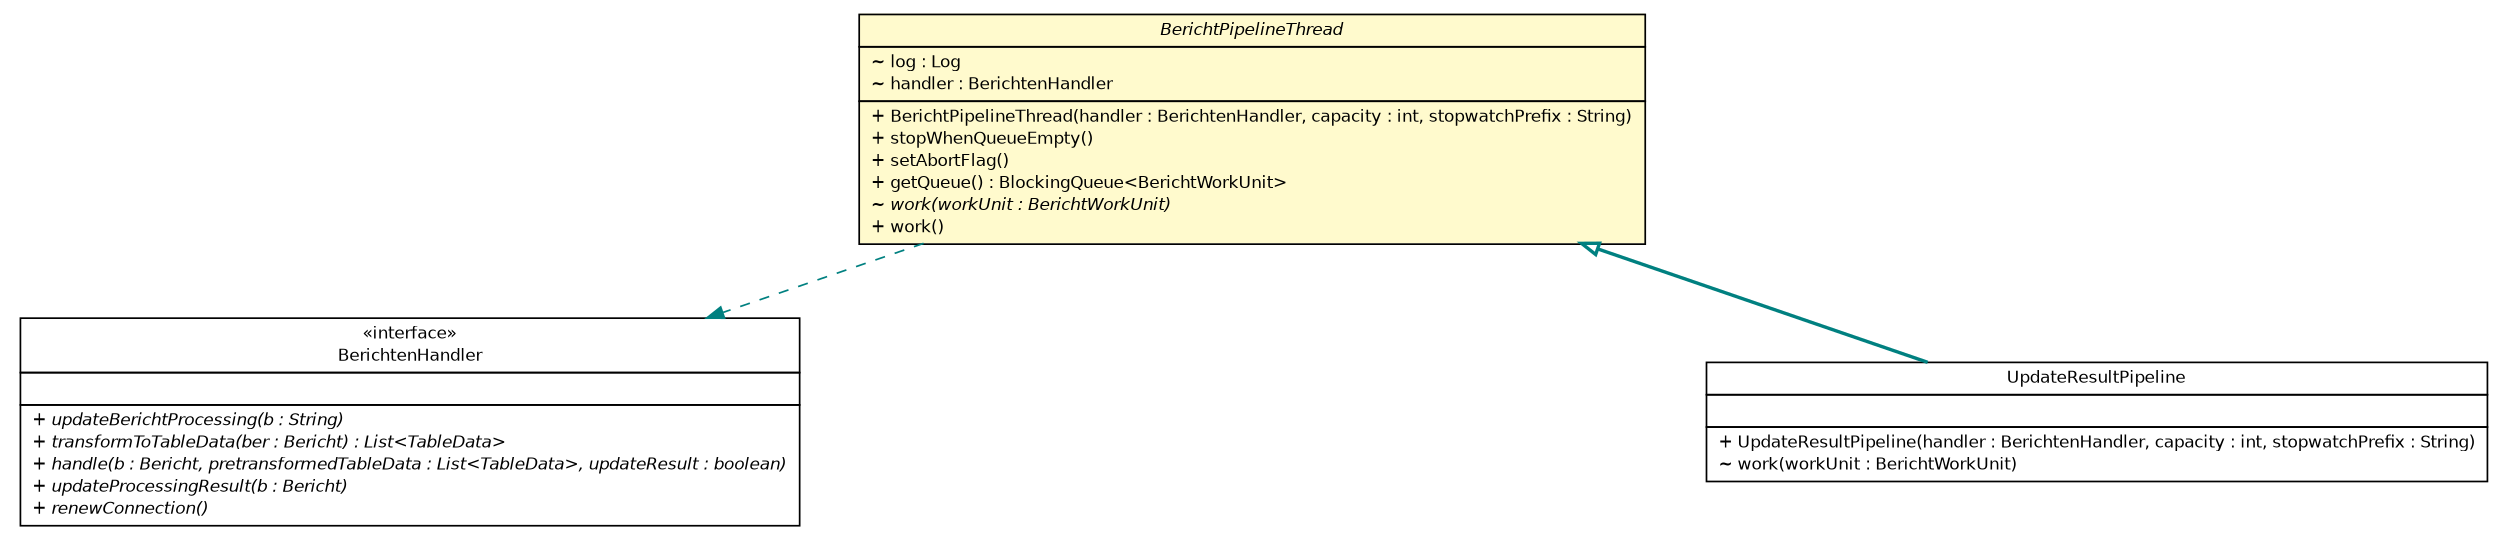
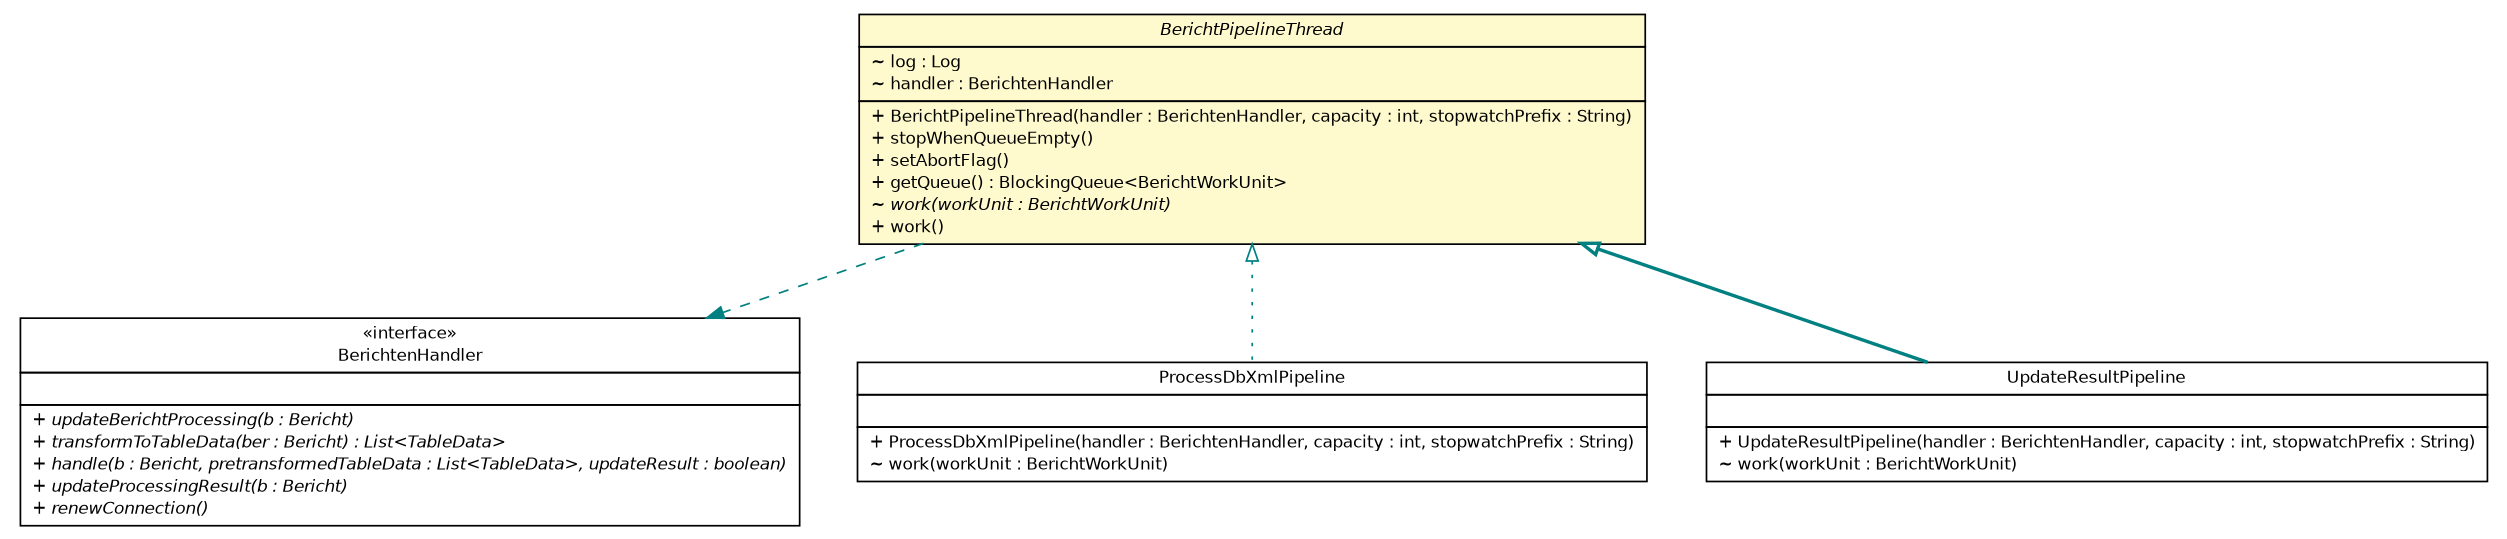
  digraph {
    nodesep=0.25
    ranksep=0.5
    node [fontcolor=black fontname=Helvetica fontsize=10.0 shape=plaintext]
    edge [color=teal fontname=Helvetica fontsize=10 headport=p labelfontname=Helvetica labelfontsize=10 tailport=p arrowtail=empty dir=back]
-   n1 [label=<<table title="nl.b3p.brmo.loader.BerichtenHandler" border="0" cellborder="1" cellspacing="0" cellpadding="2" port="p" href="../BerichtenHandler.html"> 		<tr><td><table border="0" cellspacing="0" cellpadding="1"> <tr><td align="center" balign="center"> &#171;interface&#187; </td></tr> <tr><td align="center" balign="center"> BerichtenHandler </td></tr> 		</table></td></tr> 		<tr><td><table border="0" cellspacing="0" cellpadding="1"> <tr><td align="left" balign="left">  </td></tr> 		</table></td></tr> 		<tr><td><table border="0" cellspacing="0" cellpadding="1"> <tr><td align="left" balign="left"><font face="Helvetica-Oblique" point-size="10.0"> + updateBerichtProcessing(b : String) </font></td></tr> <tr><td align="left" balign="left"><font face="Helvetica-Oblique" point-size="10.0"> + transformToTableData(ber : Bericht) : List&lt;TableData&gt; </font></td></tr> <tr><td align="left" balign="left"><font face="Helvetica-Oblique" point-size="10.0"> + handle(b : Bericht, pretransformedTableData : List&lt;TableData&gt;, updateResult : boolean) </font></td></tr> <tr><td align="left" balign="left"><font face="Helvetica-Oblique" point-size="10.0"> + updateProcessingResult(b : Bericht) </font></td></tr> <tr><td align="left" balign="left"><font face="Helvetica-Oblique" point-size="10.0"> + renewConnection() </font></td></tr> 		</table></td></tr> 		</table>>]
+   n1 [label=<<table title="nl.b3p.brmo.loader.BerichtenHandler" border="0" cellborder="1" cellspacing="0" cellpadding="2" port="p" href="../BerichtenHandler.html"> 		<tr><td><table border="0" cellspacing="0" cellpadding="1"> <tr><td align="center" balign="center"> &#171;interface&#187; </td></tr> <tr><td align="center" balign="center"> BerichtenHandler </td></tr> 		</table></td></tr> 		<tr><td><table border="0" cellspacing="0" cellpadding="1"> <tr><td align="left" balign="left">  </td></tr> 		</table></td></tr> 		<tr><td><table border="0" cellspacing="0" cellpadding="1"> <tr><td align="left" balign="left"><font face="Helvetica-Oblique" point-size="10.0"> + updateBerichtProcessing(b : Bericht) </font></td></tr> <tr><td align="left" balign="left"><font face="Helvetica-Oblique" point-size="10.0"> + transformToTableData(ber : Bericht) : List&lt;TableData&gt; </font></td></tr> <tr><td align="left" balign="left"><font face="Helvetica-Oblique" point-size="10.0"> + handle(b : Bericht, pretransformedTableData : List&lt;TableData&gt;, updateResult : boolean) </font></td></tr> <tr><td align="left" balign="left"><font face="Helvetica-Oblique" point-size="10.0"> + updateProcessingResult(b : Bericht) </font></td></tr> <tr><td align="left" balign="left"><font face="Helvetica-Oblique" point-size="10.0"> + renewConnection() </font></td></tr> 		</table></td></tr> 		</table>>]
+   n2 [label=<<table title="nl.b3p.brmo.loader.pipeline.ProcessDbXmlPipeline" border="0" cellborder="1" cellspacing="0" cellpadding="2" port="p" href="./ProcessDbXmlPipeline.html"> 		<tr><td><table border="0" cellspacing="0" cellpadding="1"> <tr><td align="center" balign="center"> ProcessDbXmlPipeline </td></tr> 		</table></td></tr> 		<tr><td><table border="0" cellspacing="0" cellpadding="1"> <tr><td align="left" balign="left">  </td></tr> 		</table></td></tr> 		<tr><td><table border="0" cellspacing="0" cellpadding="1"> <tr><td align="left" balign="left"> + ProcessDbXmlPipeline(handler : BerichtenHandler, capacity : int, stopwatchPrefix : String) </td></tr> <tr><td align="left" balign="left"> ~ work(workUnit : BerichtWorkUnit) </td></tr> 		</table></td></tr> 		</table>>]
    n3 [label=<<table title="nl.b3p.brmo.loader.pipeline.UpdateResultPipeline" border="0" cellborder="1" cellspacing="0" cellpadding="2" port="p" href="./UpdateResultPipeline.html"> 		<tr><td><table border="0" cellspacing="0" cellpadding="1"> <tr><td align="center" balign="center"> UpdateResultPipeline </td></tr> 		</table></td></tr> 		<tr><td><table border="0" cellspacing="0" cellpadding="1"> <tr><td align="left" balign="left">  </td></tr> 		</table></td></tr> 		<tr><td><table border="0" cellspacing="0" cellpadding="1"> <tr><td align="left" balign="left"> + UpdateResultPipeline(handler : BerichtenHandler, capacity : int, stopwatchPrefix : String) </td></tr> <tr><td align="left" balign="left"> ~ work(workUnit : BerichtWorkUnit) </td></tr> 		</table></td></tr> 		</table>>]
    n4 [label=<<table title="nl.b3p.brmo.loader.pipeline.BerichtPipelineThread" border="0" cellborder="1" cellspacing="0" cellpadding="2" port="p" bgcolor="lemonChiffon" href="./BerichtPipelineThread.html"> 		<tr><td><table border="0" cellspacing="0" cellpadding="1"> <tr><td align="center" balign="center"><font face="Helvetica-Oblique"> BerichtPipelineThread </font></td></tr> 		</table></td></tr> 		<tr><td><table border="0" cellspacing="0" cellpadding="1"> <tr><td align="left" balign="left"> ~ log : Log </td></tr> <tr><td align="left" balign="left"> ~ handler : BerichtenHandler </td></tr> 		</table></td></tr> 		<tr><td><table border="0" cellspacing="0" cellpadding="1"> <tr><td align="left" balign="left"> + BerichtPipelineThread(handler : BerichtenHandler, capacity : int, stopwatchPrefix : String) </td></tr> <tr><td align="left" balign="left"> + stopWhenQueueEmpty() </td></tr> <tr><td align="left" balign="left"> + setAbortFlag() </td></tr> <tr><td align="left" balign="left"> + getQueue() : BlockingQueue&lt;BerichtWorkUnit&gt; </td></tr> <tr><td align="left" balign="left"><font face="Helvetica-Oblique" point-size="10.0"> ~ work(workUnit : BerichtWorkUnit) </font></td></tr> <tr><td align="left" balign="left"> + work() </td></tr> 		</table></td></tr> 		</table>>]
    n4 -> n1 [arrowhead=normal fontcolor=black fontsize=10.0 style=dashed arrowtail="" dir=""]
+   n4 -> n2 [style=dotted]
    n4 -> n3 [style=bold]
  }
